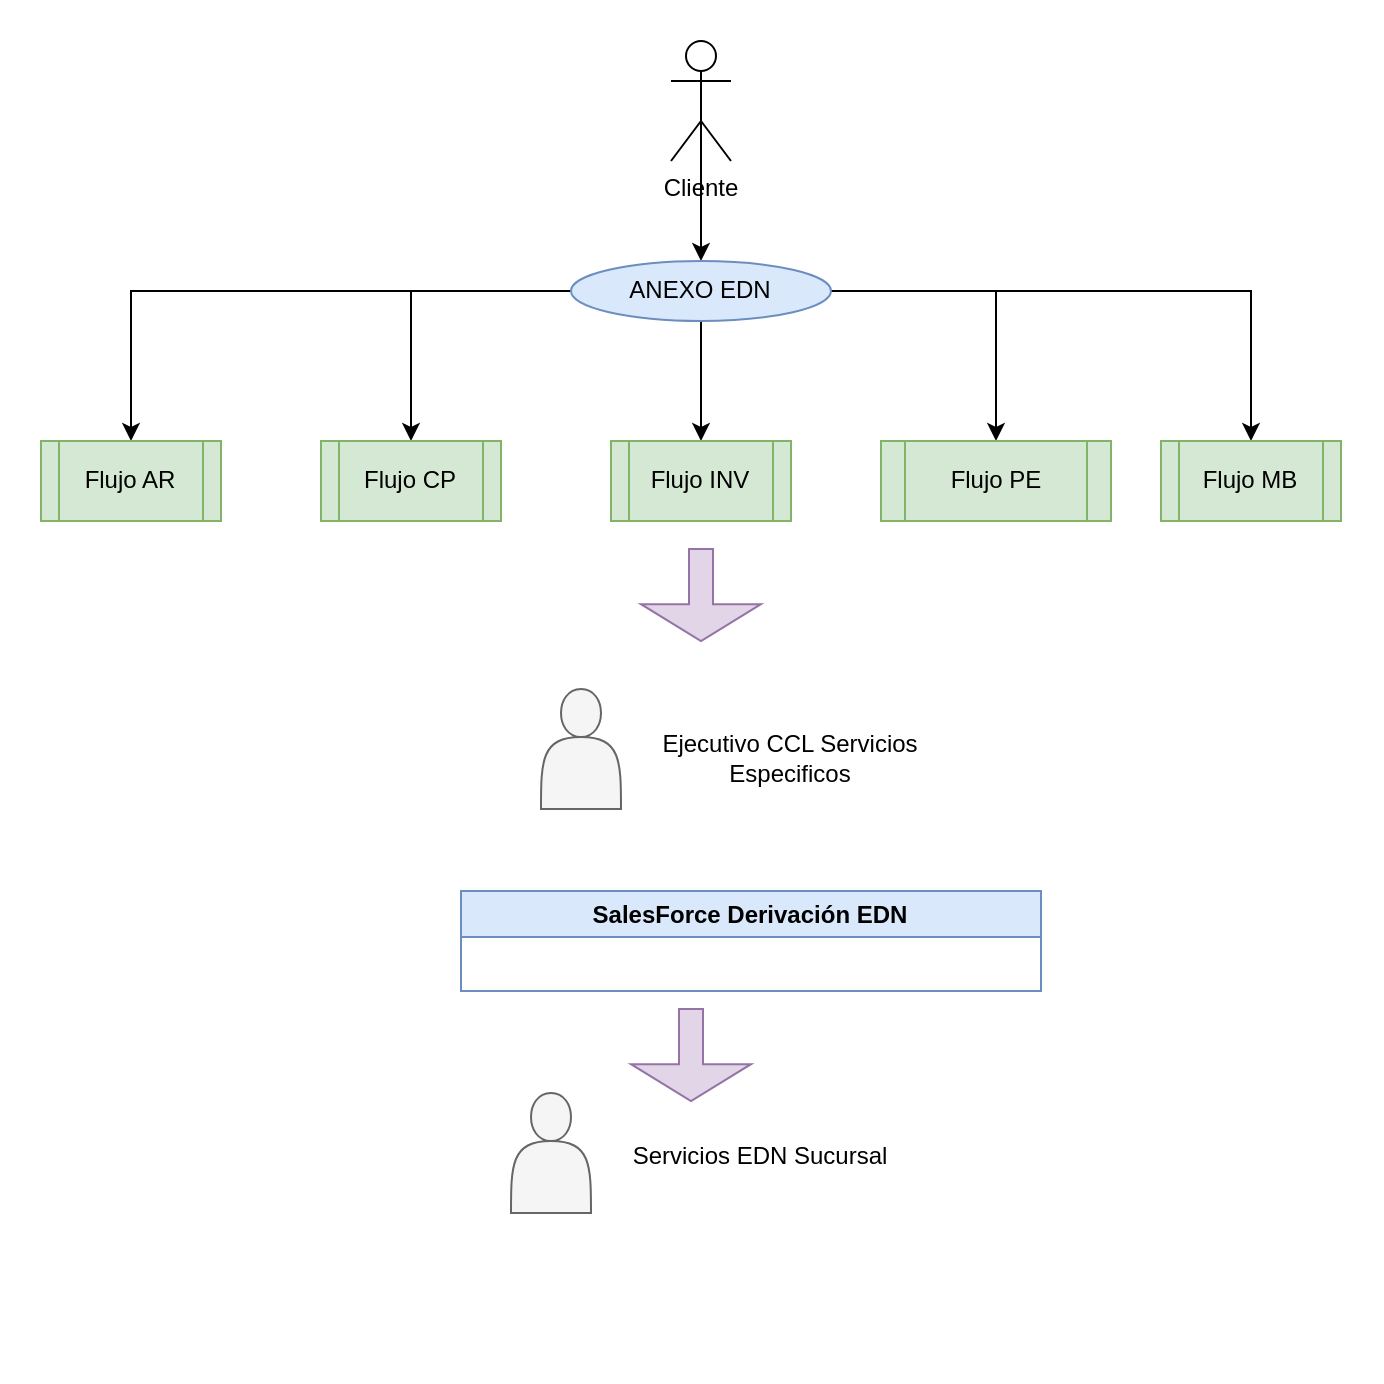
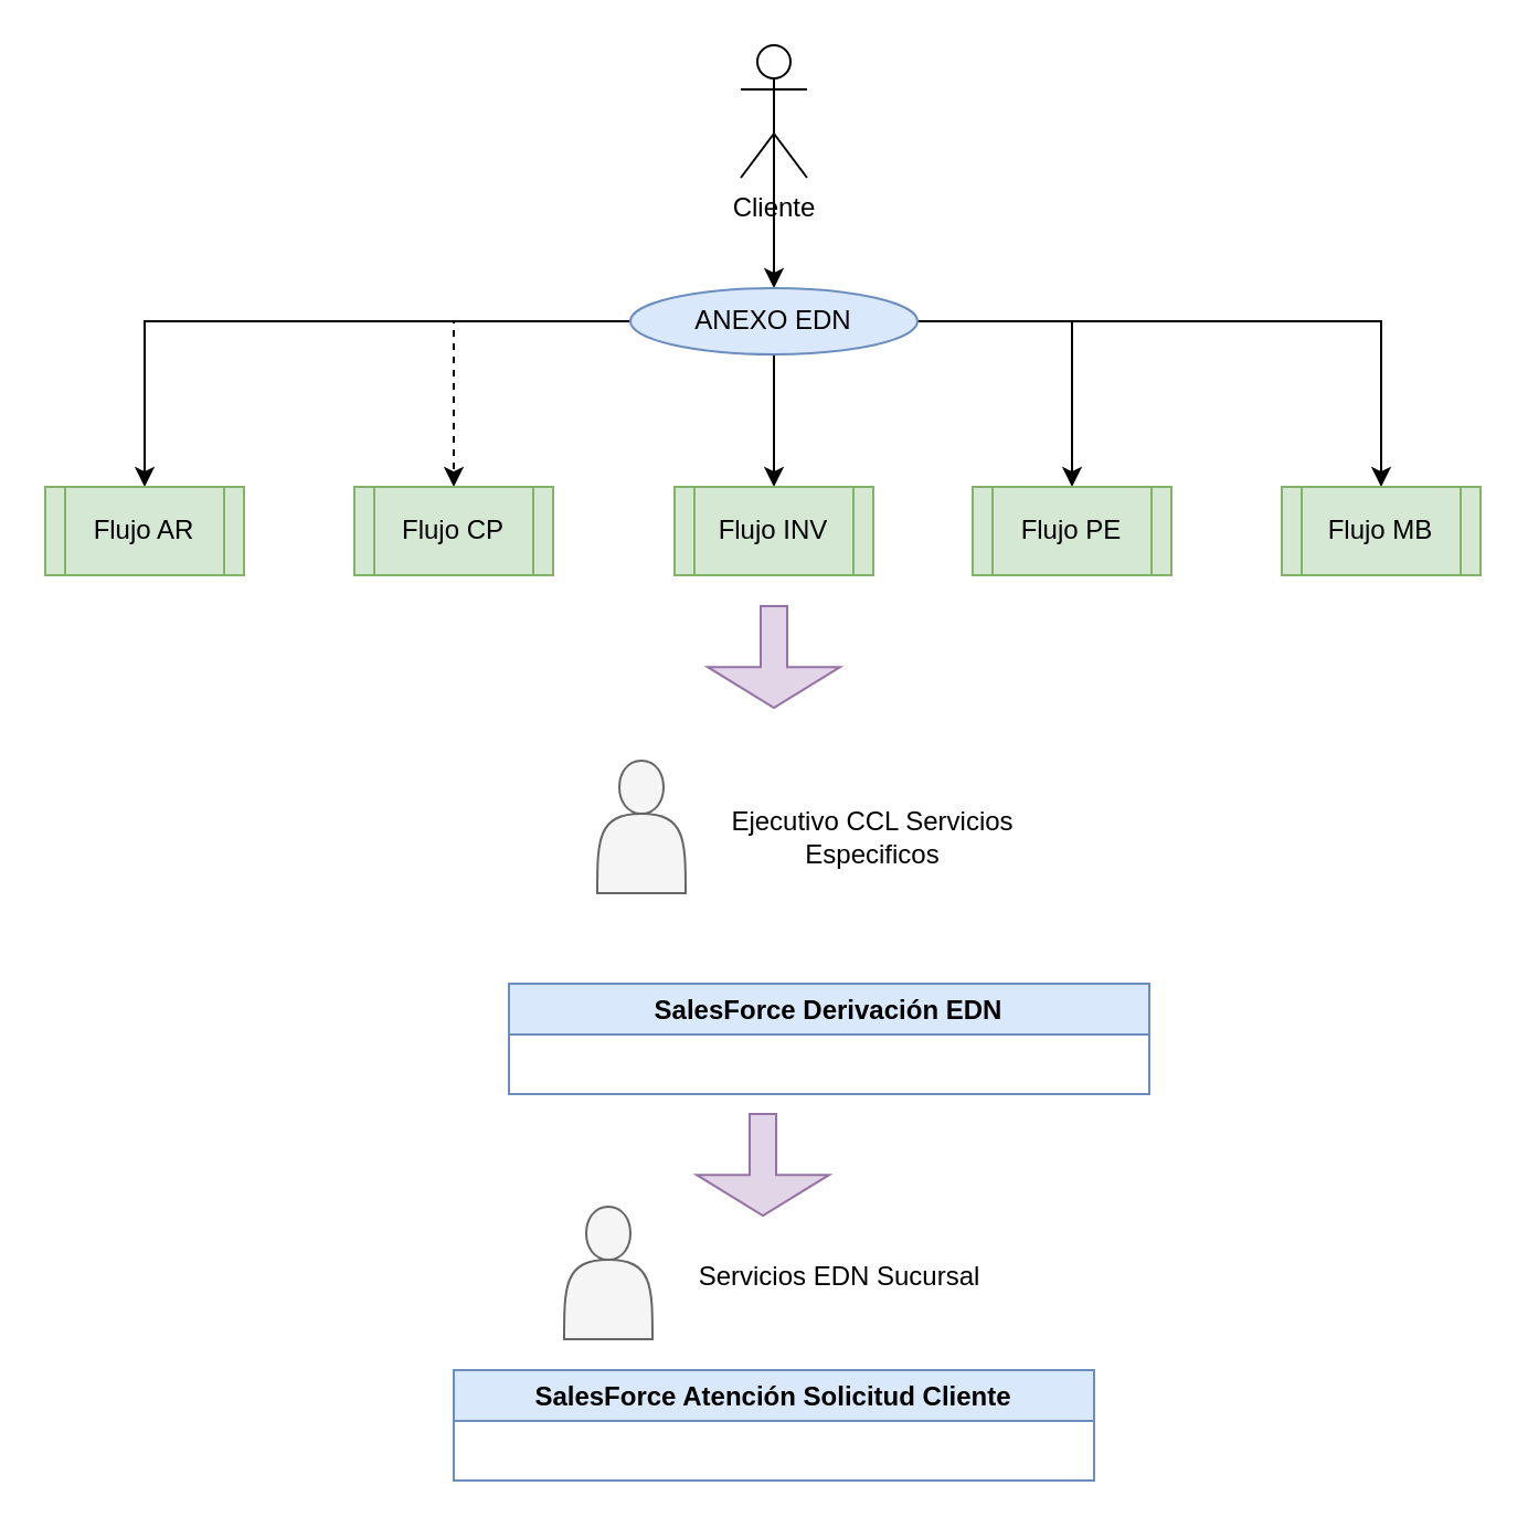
  <mxCell id="0" />
  <mxCell id="1" parent="0" />
  <mxCell id="2" style="edgeStyle=orthogonalEdgeStyle;rounded=0;orthogonalLoop=1;jettySize=auto;html=1;exitX=0.5;exitY=0.5;exitDx=0;exitDy=0;exitPerimeter=0;" edge="1" parent="1" source="3" target="9"><mxGeometry relative="1" as="geometry" /></mxCell>
  <mxCell id="3" value="Cliente" style="shape=umlActor;verticalLabelPosition=bottom;verticalAlign=top;html=1;outlineConnect=0;" vertex="1" parent="1"><mxGeometry x="335" y="20" width="30" height="60" as="geometry" /></mxCell>
  <mxCell id="4" style="edgeStyle=orthogonalEdgeStyle;rounded=0;orthogonalLoop=1;jettySize=auto;html=1;" edge="1" parent="1" source="9" target="12"><mxGeometry relative="1" as="geometry" /></mxCell>
- <mxCell id="5" style="edgeStyle=orthogonalEdgeStyle;rounded=0;orthogonalLoop=1;jettySize=auto;html=1;entryX=0.5;entryY=0;entryDx=0;entryDy=0;" edge="1" parent="1" source="9" target="11"><mxGeometry relative="1" as="geometry" /></mxCell>
+ <mxCell id="5" style="edgeStyle=orthogonalEdgeStyle;rounded=0;orthogonalLoop=1;jettySize=auto;html=1;entryX=0.5;entryY=0;entryDx=0;entryDy=0;dashed=1;" edge="1" parent="1" source="9" target="11"><mxGeometry relative="1" as="geometry" /></mxCell>
  <mxCell id="6" style="edgeStyle=orthogonalEdgeStyle;rounded=0;orthogonalLoop=1;jettySize=auto;html=1;entryX=0.5;entryY=0;entryDx=0;entryDy=0;" edge="1" parent="1" source="9" target="13"><mxGeometry relative="1" as="geometry" /></mxCell>
  <mxCell id="7" style="edgeStyle=orthogonalEdgeStyle;rounded=0;orthogonalLoop=1;jettySize=auto;html=1;entryX=0.5;entryY=0;entryDx=0;entryDy=0;" edge="1" parent="1" source="9" target="14"><mxGeometry relative="1" as="geometry" /></mxCell>
  <mxCell id="8" style="edgeStyle=orthogonalEdgeStyle;rounded=0;orthogonalLoop=1;jettySize=auto;html=1;entryX=0.5;entryY=0;entryDx=0;entryDy=0;" edge="1" parent="1" source="9" target="10"><mxGeometry relative="1" as="geometry" /></mxCell>
  <mxCell id="9" value="ANEXO EDN" style="ellipse;whiteSpace=wrap;html=1;fillColor=#dae8fc;strokeColor=#6c8ebf;" vertex="1" parent="1"><mxGeometry x="285" y="130" width="130" height="30" as="geometry" /></mxCell>
  <mxCell id="10" value="Flujo AR" style="shape=process;whiteSpace=wrap;html=1;backgroundOutline=1;fillColor=#d5e8d4;strokeColor=#82b366;" vertex="1" parent="1"><mxGeometry x="20" y="220" width="90" height="40" as="geometry" /></mxCell>
  <mxCell id="11" value="Flujo CP" style="shape=process;whiteSpace=wrap;html=1;backgroundOutline=1;fillColor=#d5e8d4;strokeColor=#82b366;" vertex="1" parent="1"><mxGeometry x="160" y="220" width="90" height="40" as="geometry" /></mxCell>
  <mxCell id="12" value="Flujo INV" style="shape=process;whiteSpace=wrap;html=1;backgroundOutline=1;fillColor=#d5e8d4;strokeColor=#82b366;" vertex="1" parent="1"><mxGeometry x="305" y="220" width="90" height="40" as="geometry" /></mxCell>
- <mxCell id="13" value="Flujo PE" style="shape=process;whiteSpace=wrap;html=1;backgroundOutline=1;fillColor=#d5e8d4;strokeColor=#82b366;" vertex="1" parent="1"><mxGeometry x="440" y="220" width="115" height="40" as="geometry" /></mxCell>
+ <mxCell id="13" value="Flujo PE" style="shape=process;whiteSpace=wrap;html=1;backgroundOutline=1;fillColor=#d5e8d4;strokeColor=#82b366;" vertex="1" parent="1"><mxGeometry x="440" y="220" width="90" height="40" as="geometry" /></mxCell>
  <mxCell id="14" value="Flujo MB" style="shape=process;whiteSpace=wrap;html=1;backgroundOutline=1;fillColor=#d5e8d4;strokeColor=#82b366;" vertex="1" parent="1"><mxGeometry x="580" y="220" width="90" height="40" as="geometry" /></mxCell>
  <mxCell id="15" value="" style="shape=actor;whiteSpace=wrap;html=1;fillColor=#f5f5f5;fontColor=#333333;strokeColor=#666666;" vertex="1" parent="1"><mxGeometry x="270" y="344" width="40" height="60" as="geometry" /></mxCell>
  <mxCell id="16" value="Ejecutivo CCL Servicios Especificos" style="text;html=1;strokeColor=none;fillColor=none;align=center;verticalAlign=middle;whiteSpace=wrap;rounded=0;" vertex="1" parent="1"><mxGeometry x="330" y="364" width="130" height="30" as="geometry" /></mxCell>
  <mxCell id="17" value="" style="shape=singleArrow;direction=south;whiteSpace=wrap;html=1;arrowWidth=0.2;arrowSize=0.4;fillColor=#e1d5e7;strokeColor=#9673a6;" vertex="1" parent="1"><mxGeometry x="320" y="274" width="60" height="46" as="geometry" /></mxCell>
  <mxCell id="18" value="SalesForce Derivación EDN" style="swimlane;fillColor=#dae8fc;strokeColor=#6c8ebf;" vertex="1" parent="1"><mxGeometry x="230" y="445" width="290" height="50" as="geometry" /></mxCell>
  <mxCell id="19" value="" style="shape=actor;whiteSpace=wrap;html=1;fillColor=#f5f5f5;fontColor=#333333;strokeColor=#666666;" vertex="1" parent="1"><mxGeometry x="255" y="546" width="40" height="60" as="geometry" /></mxCell>
  <mxCell id="20" value="Servicios EDN Sucursal" style="text;html=1;strokeColor=none;fillColor=none;align=center;verticalAlign=middle;whiteSpace=wrap;rounded=0;" vertex="1" parent="1"><mxGeometry x="315" y="563" width="130" height="30" as="geometry" /></mxCell>
  <mxCell id="21" value="" style="shape=singleArrow;direction=south;whiteSpace=wrap;html=1;arrowWidth=0.2;arrowSize=0.4;fillColor=#e1d5e7;strokeColor=#9673a6;" vertex="1" parent="1"><mxGeometry x="315" y="504" width="60" height="46" as="geometry" /></mxCell>
+ <mxCell id="22" value="SalesForce Atención Solicitud Cliente" style="swimlane;fillColor=#dae8fc;strokeColor=#6c8ebf;" vertex="1" parent="1"><mxGeometry x="205" y="620" width="290" height="50" as="geometry" /></mxCell>
